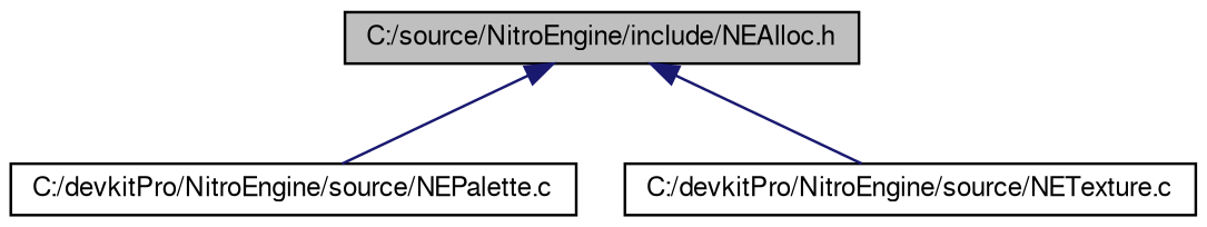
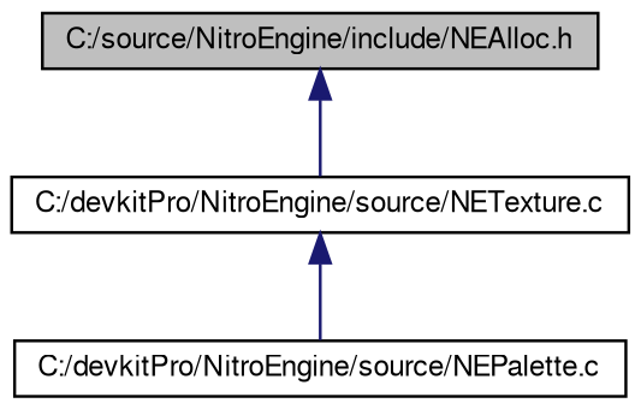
  digraph {
    node [color=black fontname=FreeSans fontsize=10 shape=record]
    edge [color=midnightblue dir=back fontname=FreeSans fontsize=10 labelfontname=FreeSans labelfontsize=10 style=solid]
    n1 [fillcolor=grey75 fontcolor=black height=0.2 label="C:/source/NitroEngine/include/NEAlloc.h" style=filled width=0.4]
    n2 [height=0.2 label="C:/devkitPro/NitroEngine/source/NEPalette.c" width=0.4]
    n3 [height=0.2 label="C:/devkitPro/NitroEngine/source/NETexture.c" width=0.4]
-   n1 -> n2
+   n3 -> n2
    n1 -> n3
  }
